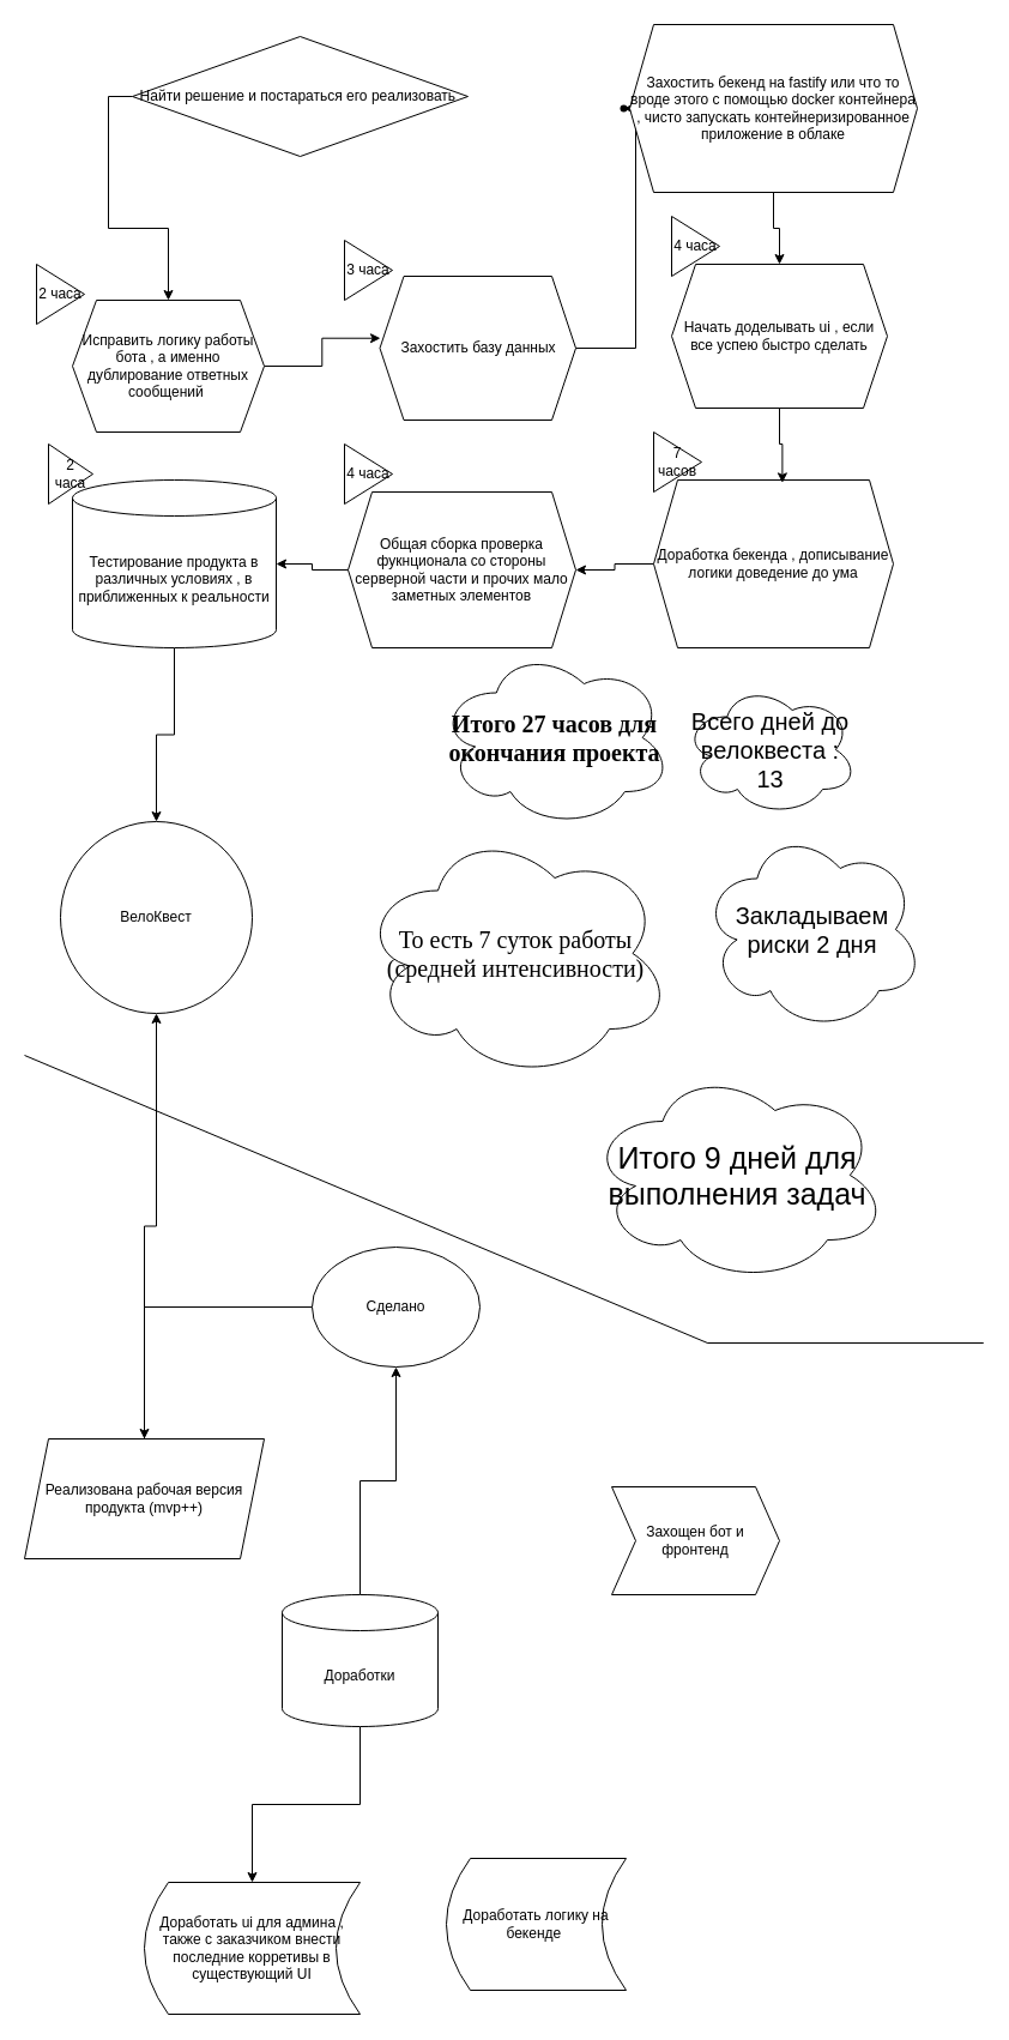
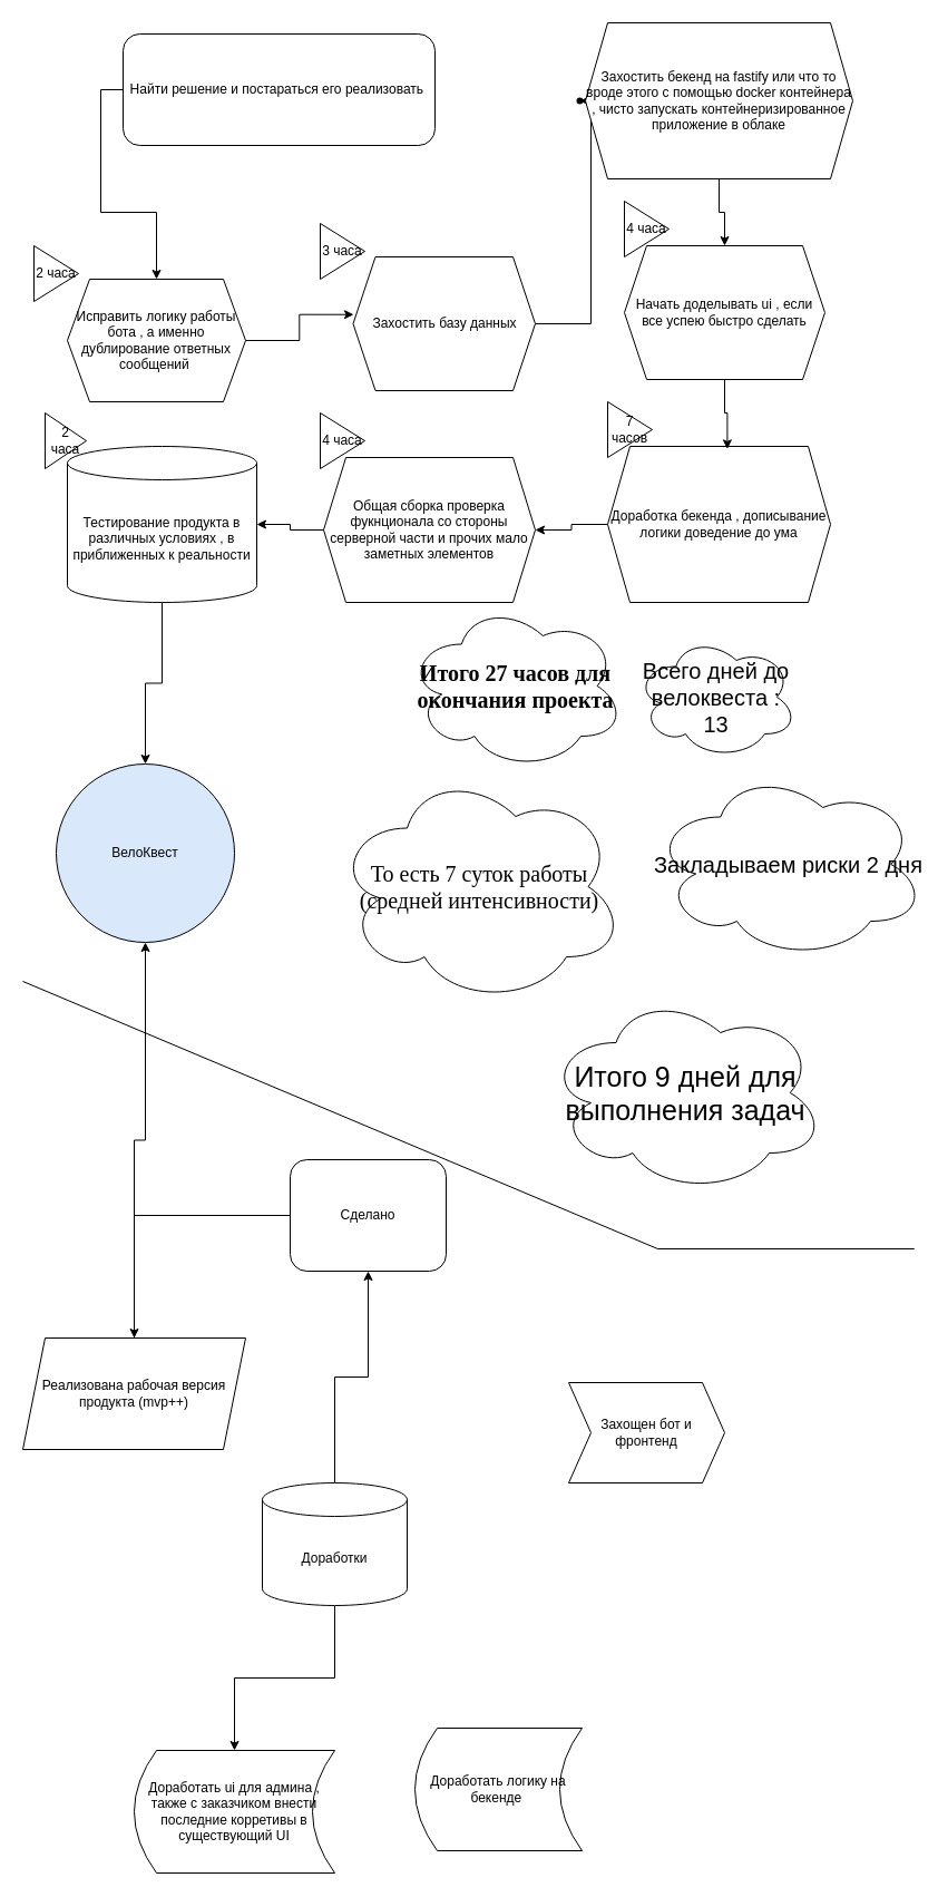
  <mxCell id="0" />
  <mxCell id="1" parent="0" />
  <mxCell id="2" style="edgeStyle=orthogonalEdgeStyle;rounded=0;orthogonalLoop=1;jettySize=auto;html=1;entryX=0.5;entryY=0;entryDx=0;entryDy=0;" edge="1" parent="1" source="3" target="6"><mxGeometry relative="1" as="geometry" /></mxCell>
- <mxCell id="3" value="Сделано" style="ellipse;whiteSpace=wrap;html=1;" vertex="1" parent="1"><mxGeometry x="260" y="1040" width="140" height="100" as="geometry" /></mxCell>
+ <mxCell id="3" value="Сделано" style="whiteSpace=wrap;html=1;rounded=1;" vertex="1" parent="1"><mxGeometry x="260" y="1040" width="140" height="100" as="geometry" /></mxCell>
  <mxCell id="4" value="Захощен бот и фронтенд" style="shape=step;perimeter=stepPerimeter;whiteSpace=wrap;html=1;fixedSize=1;" vertex="1" parent="1"><mxGeometry x="510" y="1240" width="140" height="90" as="geometry" /></mxCell>
  <mxCell id="5" value="" style="edgeStyle=orthogonalEdgeStyle;rounded=0;orthogonalLoop=1;jettySize=auto;html=1;" edge="1" parent="1" source="6" target="27"><mxGeometry relative="1" as="geometry" /></mxCell>
  <mxCell id="6" value="Реализована рабочая версия продукта (mvp++)" style="shape=parallelogram;perimeter=parallelogramPerimeter;whiteSpace=wrap;html=1;fixedSize=1;" vertex="1" parent="1"><mxGeometry x="20" y="1200" width="200" height="100" as="geometry" /></mxCell>
  <mxCell id="7" value="Доработать ui для админа , также с заказчиком внести последние корретивы в существующий UI" style="shape=dataStorage;whiteSpace=wrap;html=1;fixedSize=1;" vertex="1" parent="1"><mxGeometry x="120" y="1570" width="180" height="110" as="geometry" /></mxCell>
  <mxCell id="8" value="Доработать логику на бекенде&amp;nbsp;" style="shape=dataStorage;whiteSpace=wrap;html=1;fixedSize=1;" vertex="1" parent="1"><mxGeometry x="372" y="1550" width="150" height="110" as="geometry" /></mxCell>
  <mxCell id="9" style="edgeStyle=orthogonalEdgeStyle;rounded=0;orthogonalLoop=1;jettySize=auto;html=1;" edge="1" parent="1" source="11" target="7"><mxGeometry relative="1" as="geometry" /></mxCell>
  <mxCell id="10" style="edgeStyle=orthogonalEdgeStyle;rounded=0;orthogonalLoop=1;jettySize=auto;html=1;" edge="1" parent="1" source="11" target="3"><mxGeometry relative="1" as="geometry" /></mxCell>
  <mxCell id="11" value="Доработки" style="shape=cylinder3;whiteSpace=wrap;html=1;boundedLbl=1;backgroundOutline=1;size=15;" vertex="1" parent="1"><mxGeometry x="235" y="1330" width="130" height="110" as="geometry" /></mxCell>
  <mxCell id="12" style="edgeStyle=orthogonalEdgeStyle;rounded=0;orthogonalLoop=1;jettySize=auto;html=1;exitX=0;exitY=0.5;exitDx=0;exitDy=0;" edge="1" parent="1" source="13" target="15"><mxGeometry relative="1" as="geometry" /></mxCell>
- <mxCell id="13" value="Найти решение и постараться его реализовать&amp;nbsp;" style="rhombus;whiteSpace=wrap;html=1;" vertex="1" parent="1"><mxGeometry x="110" y="30" width="280" height="100" as="geometry" /></mxCell>
+ <mxCell id="13" value="Найти решение и постараться его реализовать&amp;nbsp;" style="whiteSpace=wrap;html=1;rounded=1;" vertex="1" parent="1"><mxGeometry x="110" y="30" width="280" height="100" as="geometry" /></mxCell>
  <mxCell id="14" value="" style="edgeStyle=orthogonalEdgeStyle;rounded=0;orthogonalLoop=1;jettySize=auto;html=1;entryX=0.003;entryY=0.431;entryDx=0;entryDy=0;entryPerimeter=0;" edge="1" parent="1" source="15" target="17"><mxGeometry relative="1" as="geometry"><mxPoint x="340" y="305" as="targetPoint" /></mxGeometry></mxCell>
  <mxCell id="15" value="Исправить логику работы бота , а именно дублирование ответных сообщений&amp;nbsp;" style="shape=hexagon;perimeter=hexagonPerimeter2;whiteSpace=wrap;html=1;fixedSize=1;" vertex="1" parent="1"><mxGeometry x="60" y="250" width="160" height="110" as="geometry" /></mxCell>
  <mxCell id="16" value="" style="edgeStyle=orthogonalEdgeStyle;rounded=0;orthogonalLoop=1;jettySize=auto;html=1;" edge="1" parent="1" source="17" target="20"><mxGeometry relative="1" as="geometry"><Array as="points"><mxPoint x="530" y="290" /><mxPoint x="530" y="90" /></Array></mxGeometry></mxCell>
  <mxCell id="17" value="Захостить базу данных" style="shape=hexagon;perimeter=hexagonPerimeter2;whiteSpace=wrap;html=1;fixedSize=1;" vertex="1" parent="1"><mxGeometry x="316.5" y="230" width="163.5" height="120" as="geometry" /></mxCell>
  <mxCell id="18" style="edgeStyle=orthogonalEdgeStyle;rounded=0;orthogonalLoop=1;jettySize=auto;html=1;entryX=0.5;entryY=0;entryDx=0;entryDy=0;" edge="1" parent="1" source="19" target="21"><mxGeometry relative="1" as="geometry" /></mxCell>
  <mxCell id="19" value="Захостить бекенд на fastify или что то вроде этого с помощью docker контейнера , чисто запускать контейнеризированное приложение в облаке" style="shape=hexagon;perimeter=hexagonPerimeter2;whiteSpace=wrap;html=1;fixedSize=1;" vertex="1" parent="1"><mxGeometry x="525" y="20" width="240" height="140" as="geometry" /></mxCell>
  <mxCell id="20" value="" style="shape=waypoint;sketch=0;size=6;pointerEvents=1;points=[];fillColor=default;resizable=0;rotatable=0;perimeter=centerPerimeter;snapToPoint=1;" vertex="1" parent="1"><mxGeometry x="510" y="80" width="20" height="20" as="geometry" /></mxCell>
  <mxCell id="21" value="Начать доделывать ui , если все успею быстро сделать" style="shape=hexagon;perimeter=hexagonPerimeter2;whiteSpace=wrap;html=1;fixedSize=1;" vertex="1" parent="1"><mxGeometry x="560" y="220" width="180" height="120" as="geometry" /></mxCell>
  <mxCell id="22" value="Общая сборка проверка фукнционала со стороны серверной части и прочих мало заметных элементов" style="shape=hexagon;perimeter=hexagonPerimeter2;whiteSpace=wrap;html=1;fixedSize=1;" vertex="1" parent="1"><mxGeometry x="290" y="410" width="190" height="130" as="geometry" /></mxCell>
  <mxCell id="23" style="edgeStyle=orthogonalEdgeStyle;rounded=0;orthogonalLoop=1;jettySize=auto;html=1;entryX=1;entryY=0.5;entryDx=0;entryDy=0;" edge="1" parent="1" source="24" target="22"><mxGeometry relative="1" as="geometry" /></mxCell>
  <mxCell id="24" value="Доработка бекенда , дописывание логики доведение до ума" style="shape=hexagon;perimeter=hexagonPerimeter2;whiteSpace=wrap;html=1;fixedSize=1;" vertex="1" parent="1"><mxGeometry x="545" y="400" width="200" height="140" as="geometry" /></mxCell>
  <mxCell id="25" style="edgeStyle=orthogonalEdgeStyle;rounded=0;orthogonalLoop=1;jettySize=auto;html=1;entryX=0.5;entryY=0;entryDx=0;entryDy=0;" edge="1" parent="1" source="26" target="27"><mxGeometry relative="1" as="geometry" /></mxCell>
  <mxCell id="26" value="Тестирование продукта в различных условиях , в приближенных к реальности" style="shape=cylinder3;whiteSpace=wrap;html=1;boundedLbl=1;backgroundOutline=1;size=15;" vertex="1" parent="1"><mxGeometry x="60" y="400" width="170" height="140" as="geometry" /></mxCell>
- <mxCell id="27" value="ВелоКвест" style="ellipse;whiteSpace=wrap;html=1;aspect=fixed;" vertex="1" parent="1"><mxGeometry x="50" y="685" width="160" height="160" as="geometry" /></mxCell>
+ <mxCell id="27" value="ВелоКвест" style="ellipse;whiteSpace=wrap;html=1;aspect=fixed;fillColor=#dae8fc;" vertex="1" parent="1"><mxGeometry x="50" y="685" width="160" height="160" as="geometry" /></mxCell>
  <mxCell id="28" style="edgeStyle=orthogonalEdgeStyle;rounded=0;orthogonalLoop=1;jettySize=auto;html=1;entryX=1;entryY=0.5;entryDx=0;entryDy=0;entryPerimeter=0;" edge="1" parent="1" source="22" target="26"><mxGeometry relative="1" as="geometry" /></mxCell>
  <mxCell id="29" style="edgeStyle=orthogonalEdgeStyle;rounded=0;orthogonalLoop=1;jettySize=auto;html=1;entryX=0.537;entryY=0.017;entryDx=0;entryDy=0;entryPerimeter=0;" edge="1" parent="1" source="21" target="24"><mxGeometry relative="1" as="geometry" /></mxCell>
  <mxCell id="30" value="2 часа" style="triangle;whiteSpace=wrap;html=1;" vertex="1" parent="1"><mxGeometry x="30" y="220" width="40" height="50" as="geometry" /></mxCell>
  <mxCell id="31" value="3 часа" style="triangle;whiteSpace=wrap;html=1;" vertex="1" parent="1"><mxGeometry x="287" y="200" width="40" height="50" as="geometry" /></mxCell>
  <mxCell id="32" value="4 часа" style="triangle;whiteSpace=wrap;html=1;" vertex="1" parent="1"><mxGeometry x="560" y="180" width="40" height="50" as="geometry" /></mxCell>
  <mxCell id="33" value="7 часов" style="triangle;whiteSpace=wrap;html=1;" vertex="1" parent="1"><mxGeometry x="545" y="360" width="40" height="50" as="geometry" /></mxCell>
  <mxCell id="34" value="4 часа" style="triangle;whiteSpace=wrap;html=1;" vertex="1" parent="1"><mxGeometry x="287" y="370" width="40" height="50" as="geometry" /></mxCell>
  <mxCell id="35" value="2 часа" style="triangle;whiteSpace=wrap;html=1;" vertex="1" parent="1"><mxGeometry x="40" y="370" width="37" height="50" as="geometry" /></mxCell>
  <mxCell id="36" value="&lt;font face=&quot;Comic Sans MS&quot; style=&quot;font-size: 20px;&quot;&gt;&lt;b&gt;Итого 27 часов для окончания проекта&lt;/b&gt;&lt;/font&gt;" style="ellipse;shape=cloud;whiteSpace=wrap;html=1;" vertex="1" parent="1"><mxGeometry x="365" y="540" width="195" height="150" as="geometry" /></mxCell>
  <mxCell id="37" value="&lt;font style=&quot;font-size: 20px;&quot; face=&quot;Comic Sans MS&quot;&gt;То есть 7 суток работы (средней интенсивности)&lt;/font&gt;" style="ellipse;shape=cloud;whiteSpace=wrap;html=1;" vertex="1" parent="1"><mxGeometry x="300" y="690" width="260" height="210" as="geometry" /></mxCell>
  <mxCell id="38" value="&lt;font style=&quot;font-size: 20px;&quot;&gt;Всего дней до велоквеста : 13&lt;/font&gt;" style="ellipse;shape=cloud;whiteSpace=wrap;html=1;" vertex="1" parent="1"><mxGeometry x="570" y="570" width="145" height="110" as="geometry" /></mxCell>
- <mxCell id="39" value="&lt;font style=&quot;font-size: 20px;&quot;&gt;Закладываем риски 2 дня&lt;/font&gt;" style="ellipse;shape=cloud;whiteSpace=wrap;html=1;" vertex="1" parent="1"><mxGeometry x="585" y="690" width="185" height="170" as="geometry" /></mxCell>
+ <mxCell id="39" value="&lt;font style=&quot;font-size: 20px;&quot;&gt;Закладываем риски 2 дня&lt;/font&gt;" style="ellipse;shape=cloud;whiteSpace=wrap;html=1;" vertex="1" parent="1"><mxGeometry x="585" y="690" width="245" height="170" as="geometry" /></mxCell>
  <mxCell id="40" value="&lt;font style=&quot;font-size: 25px;&quot;&gt;Итого 9 дней для выполнения задач&lt;/font&gt;" style="ellipse;shape=cloud;whiteSpace=wrap;html=1;" vertex="1" parent="1"><mxGeometry x="490" y="890" width="250" height="180" as="geometry" /></mxCell>
  <mxCell id="41" value="" style="endArrow=none;html=1;rounded=0;" edge="1" parent="1"><mxGeometry width="50" height="50" relative="1" as="geometry"><mxPoint x="20" y="880" as="sourcePoint" /><mxPoint x="590" y="1120" as="targetPoint" /><Array as="points"><mxPoint x="590" y="1120" /><mxPoint x="820" y="1120" /></Array></mxGeometry></mxCell>
